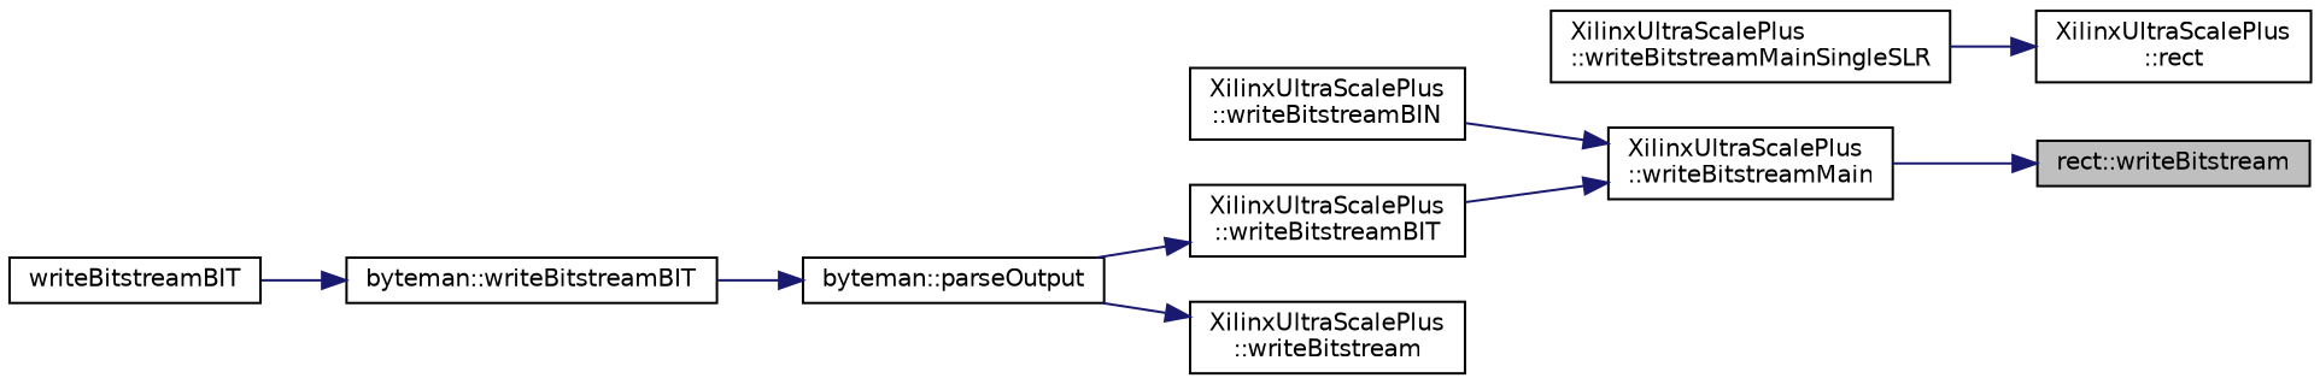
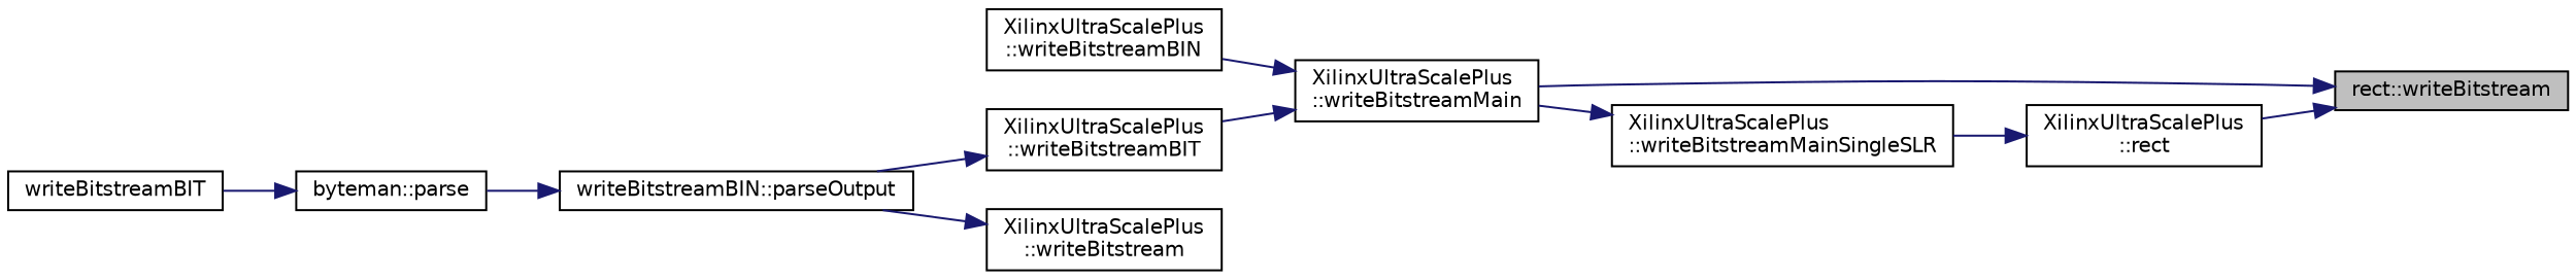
  digraph {
    rankdir=RL
    node [color=black fillcolor=white fontname=Helvetica fontsize=10 shape=record style=filled]
    edge [color=midnightblue dir=back fontname=Helvetica fontsize=10 labelfontname=Helvetica labelfontsize=10 style=solid]
    n1 [fillcolor=grey75 fontcolor=black height=0.2 label="rect::writeBitstream" width=0.4]
    n2 [height=0.2 label="XilinxUltraScalePlus\l::writeBitstreamMain" width=0.4]
    n3 [height=0.2 label="XilinxUltraScalePlus\l::rect" width=0.4]
    n4 [height=0.2 label="XilinxUltraScalePlus\l::writeBitstreamBIN" width=0.4]
    n5 [height=0.2 label="XilinxUltraScalePlus\l::writeBitstreamBIT" width=0.4]
    n6 [height=0.2 label="XilinxUltraScalePlus\l::writeBitstreamMainSingleSLR" width=0.4]
-   n7 [height=0.2 label="byteman::parseOutput" width=0.4]
+   n7 [height=0.2 label="writeBitstreamBIN::parseOutput" width=0.4]
    n8 [height=0.2 label="XilinxUltraScalePlus\l::writeBitstream" width=0.4]
-   n9 [height=0.2 label="byteman::writeBitstreamBIT" width=0.4]
+   n9 [height=0.2 label="byteman::parse" width=0.4]
    n10 [height=0.2 label=writeBitstreamBIT width=0.4]
    n1 -> n2
+   n1 -> n3
    n2 -> n4
    n2 -> n5
    n3 -> n6
    n5 -> n7
+   n6 -> n2
    n7 -> n9
    n8 -> n7
    n9 -> n10
  }
